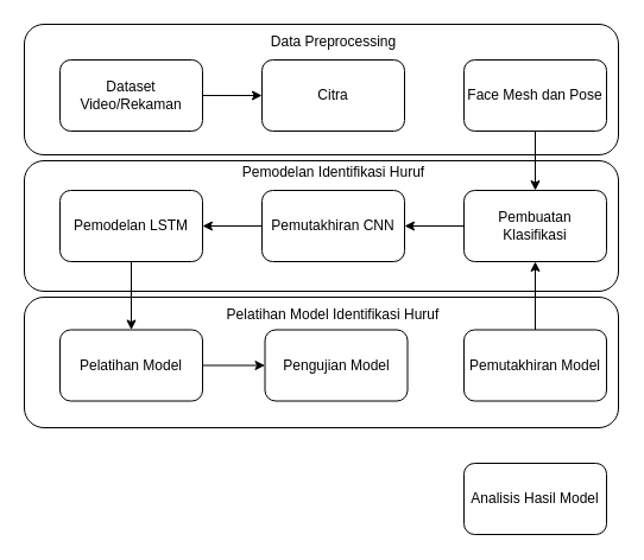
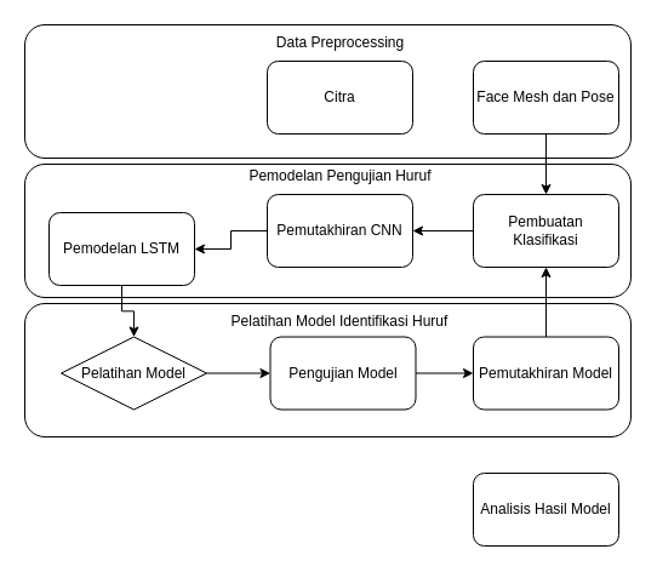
  <mxCell id="0" />
  <mxCell id="1" parent="0" />
  <mxCell id="2" value="" style="rounded=1;whiteSpace=wrap;html=1;" parent="1" vertex="1"><mxGeometry x="20" y="250" width="500" height="110" as="geometry" /></mxCell>
  <mxCell id="3" value="" style="rounded=1;whiteSpace=wrap;html=1;" parent="1" vertex="1"><mxGeometry x="20" y="135" width="500" height="110" as="geometry" /></mxCell>
  <mxCell id="4" value="" style="rounded=1;whiteSpace=wrap;html=1;" parent="1" vertex="1"><mxGeometry x="20" y="20" width="500" height="110" as="geometry" /></mxCell>
- <mxCell id="5" value="" style="edgeStyle=orthogonalEdgeStyle;rounded=0;orthogonalLoop=1;jettySize=auto;html=1;" parent="1" source="6" target="7" edge="1"><mxGeometry relative="1" as="geometry" /></mxCell>
- <mxCell id="6" value="Dataset Video/Rekaman" style="rounded=1;whiteSpace=wrap;html=1;" parent="1" vertex="1"><mxGeometry x="50" y="50" width="120" height="60" as="geometry" /></mxCell>
  <mxCell id="7" value="Citra" style="rounded=1;whiteSpace=wrap;html=1;" parent="1" vertex="1"><mxGeometry x="220" y="50" width="120" height="60" as="geometry" /></mxCell>
  <mxCell id="8" value="" style="edgeStyle=orthogonalEdgeStyle;rounded=0;orthogonalLoop=1;jettySize=auto;html=1;" parent="1" source="9" target="11" edge="1"><mxGeometry relative="1" as="geometry" /></mxCell>
  <mxCell id="9" value="Face Mesh dan Pose" style="rounded=1;whiteSpace=wrap;html=1;" parent="1" vertex="1"><mxGeometry x="390" y="50" width="120" height="60" as="geometry" /></mxCell>
  <mxCell id="10" value="" style="edgeStyle=orthogonalEdgeStyle;rounded=0;orthogonalLoop=1;jettySize=auto;html=1;" parent="1" source="11" target="13" edge="1"><mxGeometry relative="1" as="geometry" /></mxCell>
  <mxCell id="11" value="Pembuatan Klasifikasi" style="rounded=1;whiteSpace=wrap;html=1;" parent="1" vertex="1"><mxGeometry x="390" y="160" width="120" height="60" as="geometry" /></mxCell>
  <mxCell id="12" value="" style="edgeStyle=orthogonalEdgeStyle;rounded=0;orthogonalLoop=1;jettySize=auto;html=1;" parent="1" source="13" target="15" edge="1"><mxGeometry relative="1" as="geometry" /></mxCell>
  <mxCell id="13" value="Pemutakhiran CNN" style="rounded=1;whiteSpace=wrap;html=1;" parent="1" vertex="1"><mxGeometry x="220" y="160" width="120" height="60" as="geometry" /></mxCell>
  <mxCell id="14" style="edgeStyle=orthogonalEdgeStyle;rounded=0;orthogonalLoop=1;jettySize=auto;html=1;" parent="1" source="15" target="19" edge="1"><mxGeometry relative="1" as="geometry" /></mxCell>
- <mxCell id="15" value="Pemodelan LSTM" style="rounded=1;whiteSpace=wrap;html=1;" parent="1" vertex="1"><mxGeometry x="50" y="160" width="120" height="60" as="geometry" /></mxCell>
+ <mxCell id="15" value="Pemodelan LSTM" style="rounded=1;whiteSpace=wrap;html=1;" parent="1" vertex="1"><mxGeometry x="40" y="175" width="120" height="60" as="geometry" /></mxCell>
  <mxCell id="16" value="Data Preprocessing" style="text;html=1;strokeColor=none;fillColor=none;align=center;verticalAlign=middle;whiteSpace=wrap;rounded=0;" parent="1" vertex="1"><mxGeometry x="217.5" y="20" width="125" height="30" as="geometry" /></mxCell>
- <mxCell id="17" value="Pemodelan Identifikasi Huruf" style="text;html=1;strokeColor=none;fillColor=none;align=center;verticalAlign=middle;whiteSpace=wrap;rounded=0;" parent="1" vertex="1"><mxGeometry x="193.75" y="130" width="172.5" height="30" as="geometry" /></mxCell>
+ <mxCell id="17" value="Pemodelan Pengujian Huruf" style="text;html=1;strokeColor=none;fillColor=none;align=center;verticalAlign=middle;whiteSpace=wrap;rounded=0;" parent="1" vertex="1"><mxGeometry x="193.75" y="130" width="172.5" height="30" as="geometry" /></mxCell>
  <mxCell id="18" value="" style="edgeStyle=orthogonalEdgeStyle;rounded=0;orthogonalLoop=1;jettySize=auto;html=1;" parent="1" source="19" target="22" edge="1"><mxGeometry relative="1" as="geometry" /></mxCell>
- <mxCell id="19" value="Pelatihan Model" style="rounded=1;whiteSpace=wrap;html=1;" parent="1" vertex="1"><mxGeometry x="50" y="277.5" width="120" height="60" as="geometry" /></mxCell>
+ <mxCell id="19" value="Pelatihan Model" style="rhombus;whiteSpace=wrap;html=1;" parent="1" vertex="1"><mxGeometry x="50" y="277.5" width="120" height="60" as="geometry" /></mxCell>
  <mxCell id="20" value="Pelatihan Model Identifikasi Huruf" style="text;html=1;strokeColor=none;fillColor=none;align=center;verticalAlign=middle;whiteSpace=wrap;rounded=0;" parent="1" vertex="1"><mxGeometry x="186.87" y="250" width="186.25" height="30" as="geometry" /></mxCell>
+ <mxCell id="21" value="" style="edgeStyle=orthogonalEdgeStyle;rounded=0;orthogonalLoop=1;jettySize=auto;html=1;" parent="1" source="22" target="24" edge="1"><mxGeometry relative="1" as="geometry" /></mxCell>
  <mxCell id="22" value="Pengujian Model" style="rounded=1;whiteSpace=wrap;html=1;" parent="1" vertex="1"><mxGeometry x="222.5" y="277.5" width="120" height="60" as="geometry" /></mxCell>
  <mxCell id="23" value="" style="edgeStyle=orthogonalEdgeStyle;rounded=0;orthogonalLoop=1;jettySize=auto;html=1;" parent="1" source="24" target="11" edge="1"><mxGeometry relative="1" as="geometry" /></mxCell>
  <mxCell id="24" value="Pemutakhiran Model" style="rounded=1;whiteSpace=wrap;html=1;" parent="1" vertex="1"><mxGeometry x="390" y="277.5" width="120" height="60" as="geometry" /></mxCell>
  <mxCell id="25" value="Analisis Hasil Model" style="rounded=1;whiteSpace=wrap;html=1;" parent="1" vertex="1"><mxGeometry x="390" y="390" width="120" height="60" as="geometry" /></mxCell>
